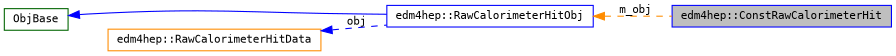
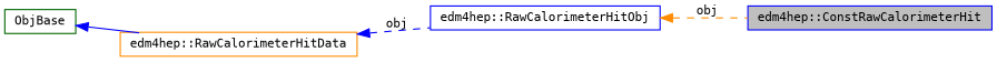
  digraph {
    fontname="DejaVu Sans Mono"
    rankdir=LR
    node [color=blue fillcolor=white fontname="DejaVu Sans Mono" fontsize=10 shape=record style=filled]
    edge [color=blue dir=back fontname="DejaVu Sans Mono" fontsize=10 labelfontname=Helvetica labelfontsize=10 style=dashed]
    n1 [fillcolor=grey75 fontcolor=black height=0.2 label="edm4hep::ConstRawCalorimeterHit" width=0.4]
    n2 [height=0.2 label="edm4hep::RawCalorimeterHitObj" width=0.4]
    n3 [color=darkgreen height=0.2 label=ObjBase width=0.4]
    n4 [color=darkorange height=0.2 label="edm4hep::RawCalorimeterHitData" width=0.4]
-   n2 -> n1 [color=darkorange label=" m_obj"]
-   n3 -> n2 [style=solid]
+   n2 -> n1 [color=darkorange label=" obj"]
+   n3 -> n4 [style=solid]
    n4 -> n2 [label=" obj"]
  }
